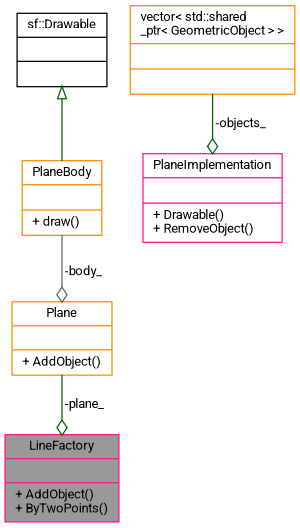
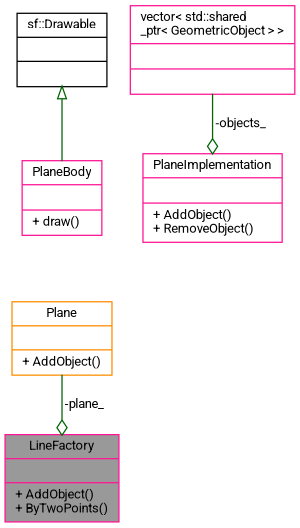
  digraph {
    fontname=Roboto
    node [color=darkorange fillcolor=white fontname=Roboto fontsize=10 shape=record style=filled]
    edge [arrowhead=odiamond color=darkgreen fontname=Roboto fontsize=10 labelfontname=Helvetica labelfontsize=10 style=solid]
    n1 [color=deeppink fillcolor=grey60 fontcolor=black height=0.2 label="{LineFactory\n||+ AddObject()\l+ ByTwoPoints()\l}" width=0.4]
    n2 [height=0.2 label="{Plane\n||+ AddObject()\l}" width=0.4]
-   n3 [color=deeppink height=0.2 label="{PlaneImplementation\n||+ Drawable()\l+ RemoveObject()\l}" width=0.4]
-   n4 [height=0.2 label="{vector\< std::shared\l_ptr\< GeometricObject \> \>\n||}" width=0.4]
-   n5 [height=0.2 label="{PlaneBody\n||+ draw()\l}" width=0.4]
+   n3 [color=deeppink height=0.2 label="{PlaneImplementation\n||+ AddObject()\l+ RemoveObject()\l}" width=0.4]
+   n4 [color=deeppink height=0.2 label="{vector\< std::shared\l_ptr\< GeometricObject \> \>\n||}" width=0.4]
+   n5 [color=deeppink height=0.2 label="{PlaneBody\n||+ draw()\l}" width=0.4]
    n6 [color=black height=0.2 label="{sf::Drawable\n||}" width=0.4]
    n2 -> n1 [label=" -plane_"]
    n4 -> n3 [label=" -objects_"]
-   n5 -> n2 [color=gray40 label=" -body_"]
    n6 -> n5 [arrowtail=onormal dir=back arrowhead=""]
  }
